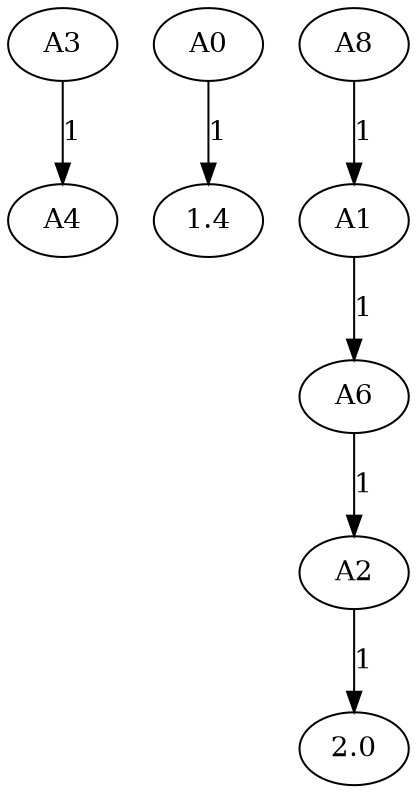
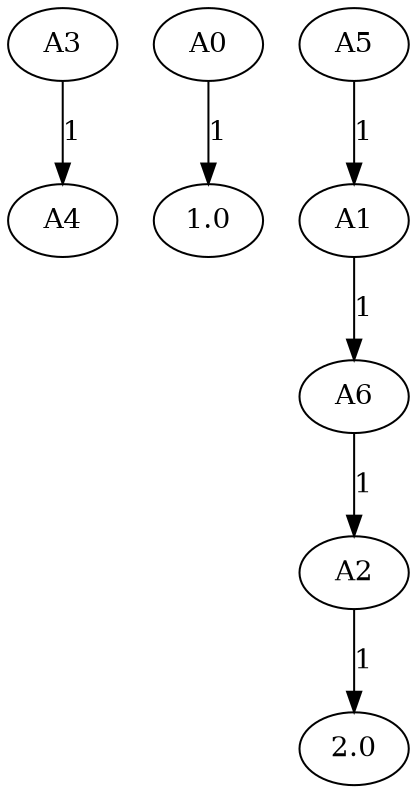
  digraph {
    n1 [label=A3]
    n2 [label=A4]
    n3 [label=A0]
-   n4 [label=1.4]
-   n5 [label=A8]
+   n4 [label=1.0]
+   n5 [label=A5]
    n6 [label=A1]
    n7 [label=A6]
    n8 [label=A2]
    n9 [label=2.0]
    n1 -> n2 [label=1]
    n3 -> n4 [label=1]
    n5 -> n6 [label=1]
    n6 -> n7 [label=1]
    n7 -> n8 [label=1]
    n8 -> n9 [label=1]
  }
